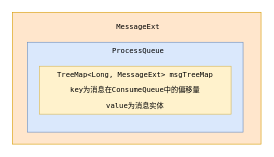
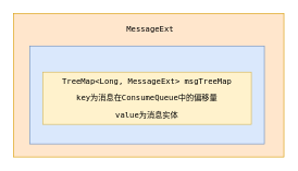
  <mxCell id="0" />
  <mxCell id="1" parent="0" />
  <mxCell id="2" value="" style="rounded=0;whiteSpace=wrap;html=1;fillColor=#ffe6cc;strokeColor=#d79b00;" vertex="1" parent="1"><mxGeometry x="20" y="20" width="415" height="220" as="geometry" /></mxCell>
  <mxCell id="3" value="" style="rounded=0;whiteSpace=wrap;html=1;fillColor=#dae8fc;strokeColor=#6c8ebf;" vertex="1" parent="1"><mxGeometry x="45" y="70" width="360" height="150" as="geometry" /></mxCell>
  <mxCell id="4" value="&lt;pre&gt;TreeMap&amp;lt;Long, MessageExt&amp;gt; msgTreeMap&lt;/pre&gt;&lt;pre&gt;key为消息在ConsumeQueue中的偏移量&lt;/pre&gt;&lt;pre&gt;value为消息实体&lt;/pre&gt;" style="rounded=0;whiteSpace=wrap;html=1;fillColor=#fff2cc;strokeColor=#d6b656;" vertex="1" parent="1"><mxGeometry x="65" y="110" width="320" height="80" as="geometry" /></mxCell>
- <mxCell id="5" value="&lt;pre&gt;ProcessQueue&lt;/pre&gt;" style="text;html=1;strokeColor=none;fillColor=none;align=center;verticalAlign=middle;whiteSpace=wrap;rounded=0;" vertex="1" parent="1"><mxGeometry x="200" y="70" width="60" height="30" as="geometry" /></mxCell>
  <mxCell id="6" value="&lt;pre&gt;MessageExt&lt;/pre&gt;" style="text;html=1;strokeColor=none;fillColor=none;align=center;verticalAlign=middle;whiteSpace=wrap;rounded=0;" vertex="1" parent="1"><mxGeometry x="200" y="30" width="60" height="30" as="geometry" /></mxCell>
